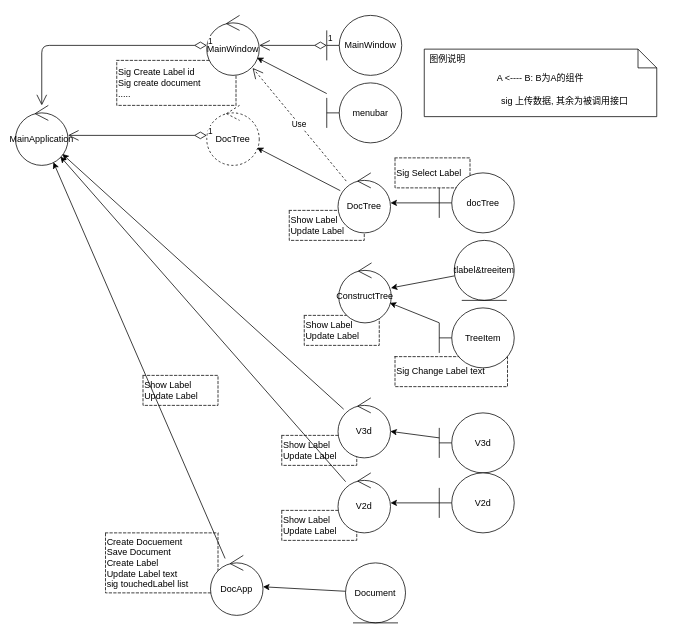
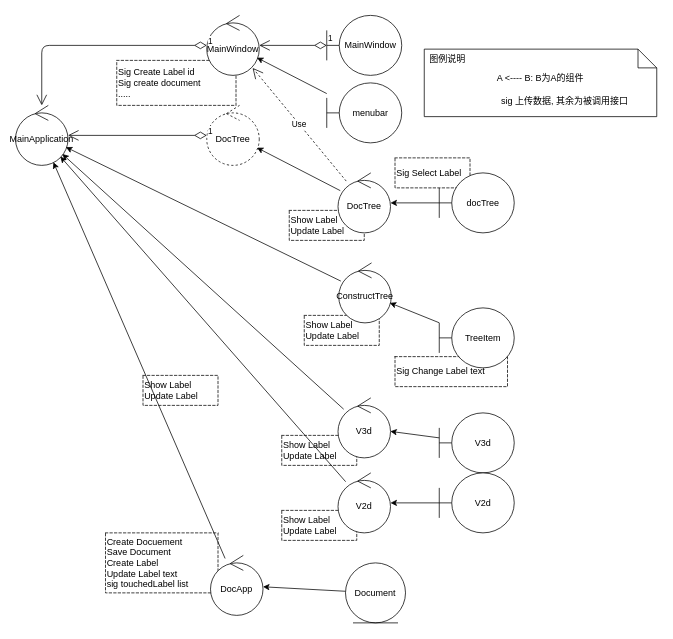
  <mxCell id="0" />
  <mxCell id="1" parent="0" />
  <mxCell id="2" value="Sig Create Label id&lt;br&gt;Sig create document&lt;br&gt;....." style="shape=partialRectangle;html=1;top=1;align=left;dashed=1;" parent="1" vertex="1"><mxGeometry x="155" y="80" width="159" height="60" as="geometry" /></mxCell>
  <mxCell id="3" value="Show Label&lt;br&gt;Update Label" style="shape=partialRectangle;html=1;top=1;align=left;dashed=1;" parent="1" vertex="1"><mxGeometry x="375" y="680" width="100" height="40" as="geometry" /></mxCell>
  <mxCell id="4" value="Create Docuement&lt;br&gt;Save Document&lt;br&gt;Create Label&lt;br&gt;Update Label text&lt;br&gt;sig touchedLabel list" style="shape=partialRectangle;html=1;top=1;align=left;dashed=1;" parent="1" vertex="1"><mxGeometry x="140" y="710" width="150" height="80" as="geometry" /></mxCell>
  <mxCell id="5" value="Sig Change Label text" style="shape=partialRectangle;html=1;top=1;align=left;dashed=1;" parent="1" vertex="1"><mxGeometry x="526" y="475" width="150" height="40" as="geometry" /></mxCell>
  <mxCell id="6" value="Show Label&lt;br&gt;Update Label" style="shape=partialRectangle;html=1;top=1;align=left;dashed=1;" parent="1" vertex="1"><mxGeometry x="405" y="420" width="100" height="40" as="geometry" /></mxCell>
  <mxCell id="7" value="Show Label&lt;br&gt;Update Label" style="shape=partialRectangle;html=1;top=1;align=left;dashed=1;" parent="1" vertex="1"><mxGeometry x="375" y="580" width="100" height="40" as="geometry" /></mxCell>
  <mxCell id="8" value="Show Label&lt;br&gt;Update Label" style="shape=partialRectangle;html=1;top=1;align=left;dashed=1;" parent="1" vertex="1"><mxGeometry x="190" y="500" width="100" height="40" as="geometry" /></mxCell>
  <mxCell id="9" value="Sig Select Label" style="shape=partialRectangle;html=1;top=1;align=left;dashed=1;" parent="1" vertex="1"><mxGeometry x="526" y="210" width="100" height="40" as="geometry" /></mxCell>
  <mxCell id="10" value="Show Label&lt;br&gt;Update Label" style="shape=partialRectangle;html=1;top=1;align=left;dashed=1;" parent="1" vertex="1"><mxGeometry x="385" y="280" width="100" height="40" as="geometry" /></mxCell>
  <mxCell id="11" value="MainApplication" style="ellipse;shape=umlControl;whiteSpace=wrap;html=1;" parent="1" vertex="1"><mxGeometry x="20" y="140" width="70" height="80" as="geometry" /></mxCell>
  <mxCell id="12" value="MainWindow" style="ellipse;shape=umlControl;whiteSpace=wrap;html=1;" parent="1" vertex="1"><mxGeometry x="275" y="20" width="70" height="80" as="geometry" /></mxCell>
  <mxCell id="13" value="MainWindow" style="shape=umlBoundary;whiteSpace=wrap;html=1;" parent="1" vertex="1"><mxGeometry x="435" y="20" width="100" height="80" as="geometry" /></mxCell>
  <mxCell id="14" style="edgeStyle=none;html=1;" parent="1" source="15" target="12" edge="1"><mxGeometry relative="1" as="geometry" /></mxCell>
  <mxCell id="15" value="menubar" style="shape=umlBoundary;whiteSpace=wrap;html=1;" parent="1" vertex="1"><mxGeometry x="435" y="110" width="100" height="80" as="geometry" /></mxCell>
  <mxCell id="16" style="edgeStyle=none;html=1;" parent="1" source="17" target="20" edge="1"><mxGeometry relative="1" as="geometry" /></mxCell>
  <mxCell id="17" value="DocTree" style="ellipse;shape=umlControl;whiteSpace=wrap;html=1;" parent="1" vertex="1"><mxGeometry x="450" y="230" width="70" height="80" as="geometry" /></mxCell>
  <mxCell id="18" style="edgeStyle=none;html=1;" parent="1" source="19" target="17" edge="1"><mxGeometry relative="1" as="geometry" /></mxCell>
  <mxCell id="19" value="docTree" style="shape=umlBoundary;whiteSpace=wrap;html=1;" parent="1" vertex="1"><mxGeometry x="585" y="230" width="100" height="80" as="geometry" /></mxCell>
  <mxCell id="20" value="DocTree" style="ellipse;shape=umlControl;whiteSpace=wrap;html=1;dashed=1;" parent="1" vertex="1"><mxGeometry x="275" y="140" width="70" height="80" as="geometry" /></mxCell>
  <mxCell id="21" value="1" style="endArrow=open;html=1;endSize=12;startArrow=diamondThin;startSize=14;startFill=0;edgeStyle=orthogonalEdgeStyle;align=left;verticalAlign=bottom;" parent="1" source="12" target="11" edge="1"><mxGeometry x="-1" y="3" relative="1" as="geometry"><mxPoint x="115" y="70" as="sourcePoint" /><mxPoint x="275" y="70" as="targetPoint" /></mxGeometry></mxCell>
  <mxCell id="22" value="1" style="endArrow=open;html=1;endSize=12;startArrow=diamondThin;startSize=14;startFill=0;edgeStyle=orthogonalEdgeStyle;align=left;verticalAlign=bottom;" parent="1" source="20" target="11" edge="1"><mxGeometry x="-1" y="3" relative="1" as="geometry"><mxPoint x="185" y="280" as="sourcePoint" /><mxPoint x="345" y="280" as="targetPoint" /></mxGeometry></mxCell>
  <mxCell id="23" value="1" style="endArrow=open;html=1;endSize=12;startArrow=diamondThin;startSize=14;startFill=0;edgeStyle=orthogonalEdgeStyle;align=left;verticalAlign=bottom;" parent="1" source="13" target="12" edge="1"><mxGeometry x="-1" relative="1" as="geometry"><mxPoint x="285" y="190" as="sourcePoint" /><mxPoint x="100" y="190" as="targetPoint" /><mxPoint as="offset" /></mxGeometry></mxCell>
  <mxCell id="24" value="Use" style="endArrow=open;endSize=12;dashed=1;html=1;entryX=0.874;entryY=0.876;entryDx=0;entryDy=0;entryPerimeter=0;" parent="1" source="17" target="12" edge="1"><mxGeometry width="160" relative="1" as="geometry"><mxPoint x="225" y="350" as="sourcePoint" /><mxPoint x="385" y="350" as="targetPoint" /></mxGeometry></mxCell>
+ <mxCell id="25" style="edgeStyle=none;html=1;" parent="1" source="26" target="11" edge="1"><mxGeometry relative="1" as="geometry"><mxPoint x="341.34" y="417.807" as="targetPoint" /></mxGeometry></mxCell>
  <mxCell id="26" value="ConstructTree" style="ellipse;shape=umlControl;whiteSpace=wrap;html=1;" parent="1" vertex="1"><mxGeometry x="451" y="350" width="70" height="80" as="geometry" /></mxCell>
  <mxCell id="27" style="edgeStyle=none;html=1;" parent="1" source="28" target="11" edge="1"><mxGeometry relative="1" as="geometry"><mxPoint x="330.343" y="432.549" as="targetPoint" /></mxGeometry></mxCell>
  <mxCell id="28" value="V3d" style="ellipse;shape=umlControl;whiteSpace=wrap;html=1;" parent="1" vertex="1"><mxGeometry x="450" y="530" width="70" height="80" as="geometry" /></mxCell>
  <mxCell id="29" style="edgeStyle=none;html=1;" parent="1" source="30" target="11" edge="1"><mxGeometry relative="1" as="geometry"><mxPoint x="326.301" y="435.397" as="targetPoint" /></mxGeometry></mxCell>
  <mxCell id="30" value="V2d" style="ellipse;shape=umlControl;whiteSpace=wrap;html=1;" parent="1" vertex="1"><mxGeometry x="450" y="630" width="70" height="80" as="geometry" /></mxCell>
  <mxCell id="31" style="edgeStyle=none;html=1;" parent="1" source="32" target="11" edge="1"><mxGeometry relative="1" as="geometry" /></mxCell>
  <mxCell id="32" value="DocApp" style="ellipse;shape=umlControl;whiteSpace=wrap;html=1;" parent="1" vertex="1"><mxGeometry x="280" y="740" width="70" height="80" as="geometry" /></mxCell>
  <mxCell id="33" style="edgeStyle=none;html=1;" parent="1" source="34" target="26" edge="1"><mxGeometry relative="1" as="geometry" /></mxCell>
  <mxCell id="34" value="TreeItem" style="shape=umlBoundary;whiteSpace=wrap;html=1;" parent="1" vertex="1"><mxGeometry x="585" y="410" width="100" height="80" as="geometry" /></mxCell>
  <mxCell id="35" style="edgeStyle=none;html=1;" parent="1" source="36" target="28" edge="1"><mxGeometry relative="1" as="geometry" /></mxCell>
  <mxCell id="36" value="V3d" style="shape=umlBoundary;whiteSpace=wrap;html=1;" parent="1" vertex="1"><mxGeometry x="585" y="550" width="100" height="80" as="geometry" /></mxCell>
  <mxCell id="37" style="edgeStyle=none;html=1;" parent="1" source="38" target="30" edge="1"><mxGeometry relative="1" as="geometry" /></mxCell>
  <mxCell id="38" value="V2d" style="shape=umlBoundary;whiteSpace=wrap;html=1;" parent="1" vertex="1"><mxGeometry x="585" y="630" width="100" height="80" as="geometry" /></mxCell>
  <mxCell id="39" style="edgeStyle=none;html=1;" parent="1" source="40" target="32" edge="1"><mxGeometry relative="1" as="geometry" /></mxCell>
  <mxCell id="40" value="Document" style="ellipse;shape=umlEntity;whiteSpace=wrap;html=1;" parent="1" vertex="1"><mxGeometry x="460" y="750" width="80" height="80" as="geometry" /></mxCell>
- <mxCell id="41" style="edgeStyle=none;html=1;" parent="1" source="42" target="26" edge="1"><mxGeometry relative="1" as="geometry" /></mxCell>
- <mxCell id="42" value="tlabel&amp;amp;treeitem" style="ellipse;shape=umlEntity;whiteSpace=wrap;html=1;" parent="1" vertex="1"><mxGeometry x="605" y="320" width="80" height="80" as="geometry" /></mxCell>
  <mxCell id="43" value="A &amp;lt;---- B: B为A的组件" style="shape=note2;boundedLbl=1;whiteSpace=wrap;html=1;size=25;verticalAlign=top;align=center;" parent="1" vertex="1"><mxGeometry x="565" y="65" width="310" height="90" as="geometry" /></mxCell>
  <mxCell id="44" value="图例说明" style="resizeWidth=1;part=1;strokeColor=none;fillColor=none;align=left;spacingLeft=5;" parent="43" vertex="1"><mxGeometry width="310" height="25" relative="1" as="geometry" /></mxCell>
  <mxCell id="45" value="sig 上传数据, 其余为被调用接口" style="text;strokeColor=none;fillColor=none;align=left;verticalAlign=top;spacingLeft=4;spacingRight=4;overflow=hidden;rotatable=0;points=[[0,0.5],[1,0.5]];portConstraint=eastwest;" parent="43" vertex="1"><mxGeometry x="96.875" y="56.25" width="193.75" height="29.25" as="geometry" /></mxCell>
